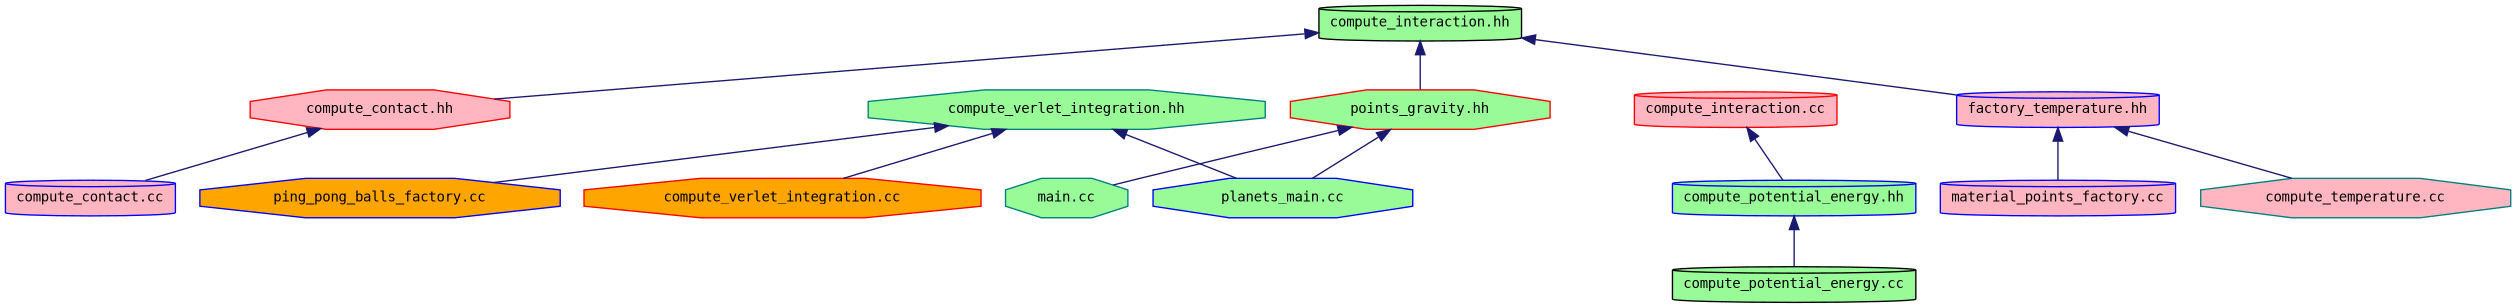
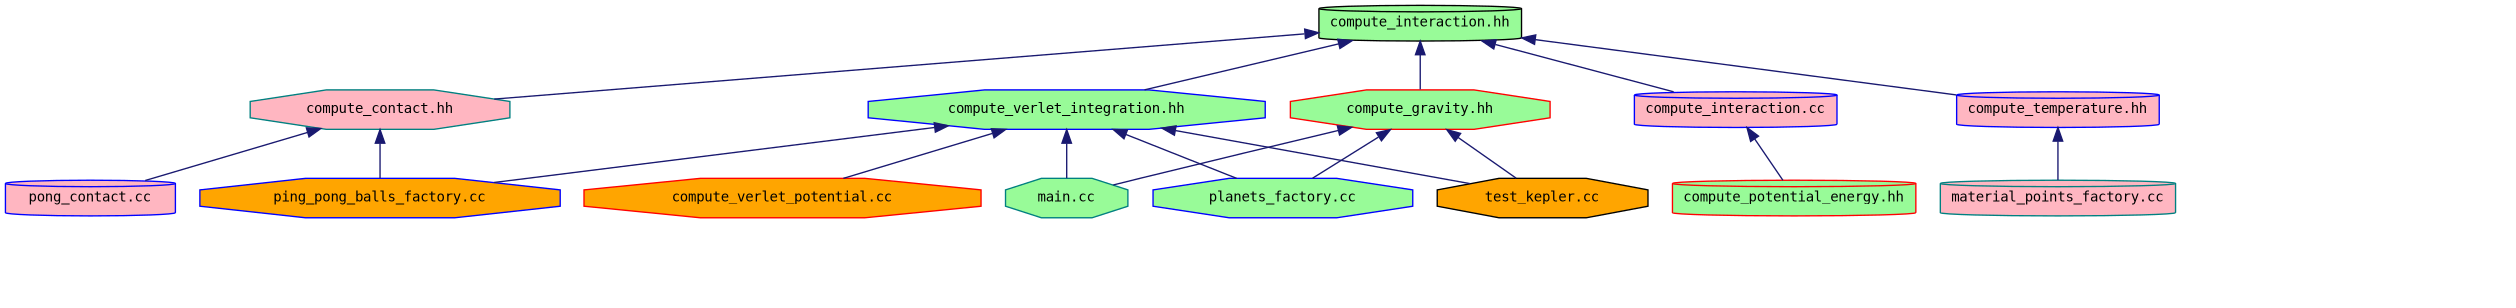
  digraph {
    fontname="DejaVu Sans Mono"
    node [color=teal fillcolor=palegreen fontname="DejaVu Sans Mono" fontsize=10 shape=octagon style=filled]
    edge [color=midnightblue dir=back fontname="DejaVu Sans Mono" fontsize=10 labelfontname=Helvetica labelfontsize=10 style=solid]
    n1 [color=black fontcolor=black height=0.2 label="compute_interaction.hh" shape=cylinder width=0.4]
-   n2 [color=red fillcolor=lightpink height=0.2 label="compute_contact.hh" width=0.4]
-   n3 [color=red height=0.2 label="points_gravity.hh" width=0.4]
-   n4 [color=red fillcolor=lightpink height=0.2 label="compute_interaction.cc" shape=cylinder width=0.4]
-   n5 [color=blue fillcolor=lightpink height=0.2 label="factory_temperature.hh" shape=cylinder width=0.4]
-   n6 [height=0.2 label="compute_verlet_integration.hh" width=0.4]
-   n7 [color=blue fillcolor=lightpink height=0.2 label="compute_contact.cc" shape=cylinder width=0.4]
+   n2 [fillcolor=lightpink height=0.2 label="compute_contact.hh" width=0.4]
+   n3 [color=red height=0.2 label="compute_gravity.hh" width=0.4]
+   n4 [color=blue fillcolor=lightpink height=0.2 label="compute_interaction.cc" shape=cylinder width=0.4]
+   n5 [color=blue fillcolor=lightpink height=0.2 label="compute_temperature.hh" shape=cylinder width=0.4]
+   n6 [color=blue height=0.2 label="compute_verlet_integration.hh" width=0.4]
+   n7 [color=blue fillcolor=lightpink height=0.2 label="pong_contact.cc" shape=cylinder width=0.4]
    n8 [color=blue fillcolor=orange height=0.2 label="ping_pong_balls_factory.cc" width=0.4]
    n9 [height=0.2 label="main.cc" width=0.4]
-   n10 [color=blue height=0.2 label="planets_main.cc" width=0.4]
-   n12 [color=blue height=0.2 label="compute_potential_energy.hh" shape=cylinder width=0.4]
-   n13 [color=black height=0.2 label="compute_potential_energy.cc" shape=cylinder width=0.4]
-   n14 [fillcolor=lightpink height=0.2 label="compute_temperature.cc" width=0.4]
-   n15 [color=blue fillcolor=lightpink height=0.2 label="material_points_factory.cc" shape=cylinder width=0.4]
-   n16 [color=red fillcolor=orange height=0.2 label="compute_verlet_integration.cc" width=0.4]
+   n10 [color=blue height=0.2 label="planets_factory.cc" width=0.4]
+   n11 [color=black fillcolor=orange height=0.2 label="test_kepler.cc" width=0.4]
+   n12 [color=red height=0.2 label="compute_potential_energy.hh" shape=cylinder width=0.4]
+   n15 [fillcolor=lightpink height=0.2 label="material_points_factory.cc" shape=cylinder width=0.4]
+   n16 [color=red fillcolor=orange height=0.2 label="compute_verlet_potential.cc" width=0.4]
    n1 -> n2
    n1 -> n3
+   n1 -> n4
    n1 -> n5
+   n1 -> n6
    n2 -> n7
+   n2 -> n8
    n3 -> n9
    n3 -> n10
+   n3 -> n11
    n4 -> n12
-   n5 -> n14
    n5 -> n15
    n6 -> n8
+   n6 -> n9
    n6 -> n10
+   n6 -> n11
    n6 -> n16
-   n12 -> n13
  }
